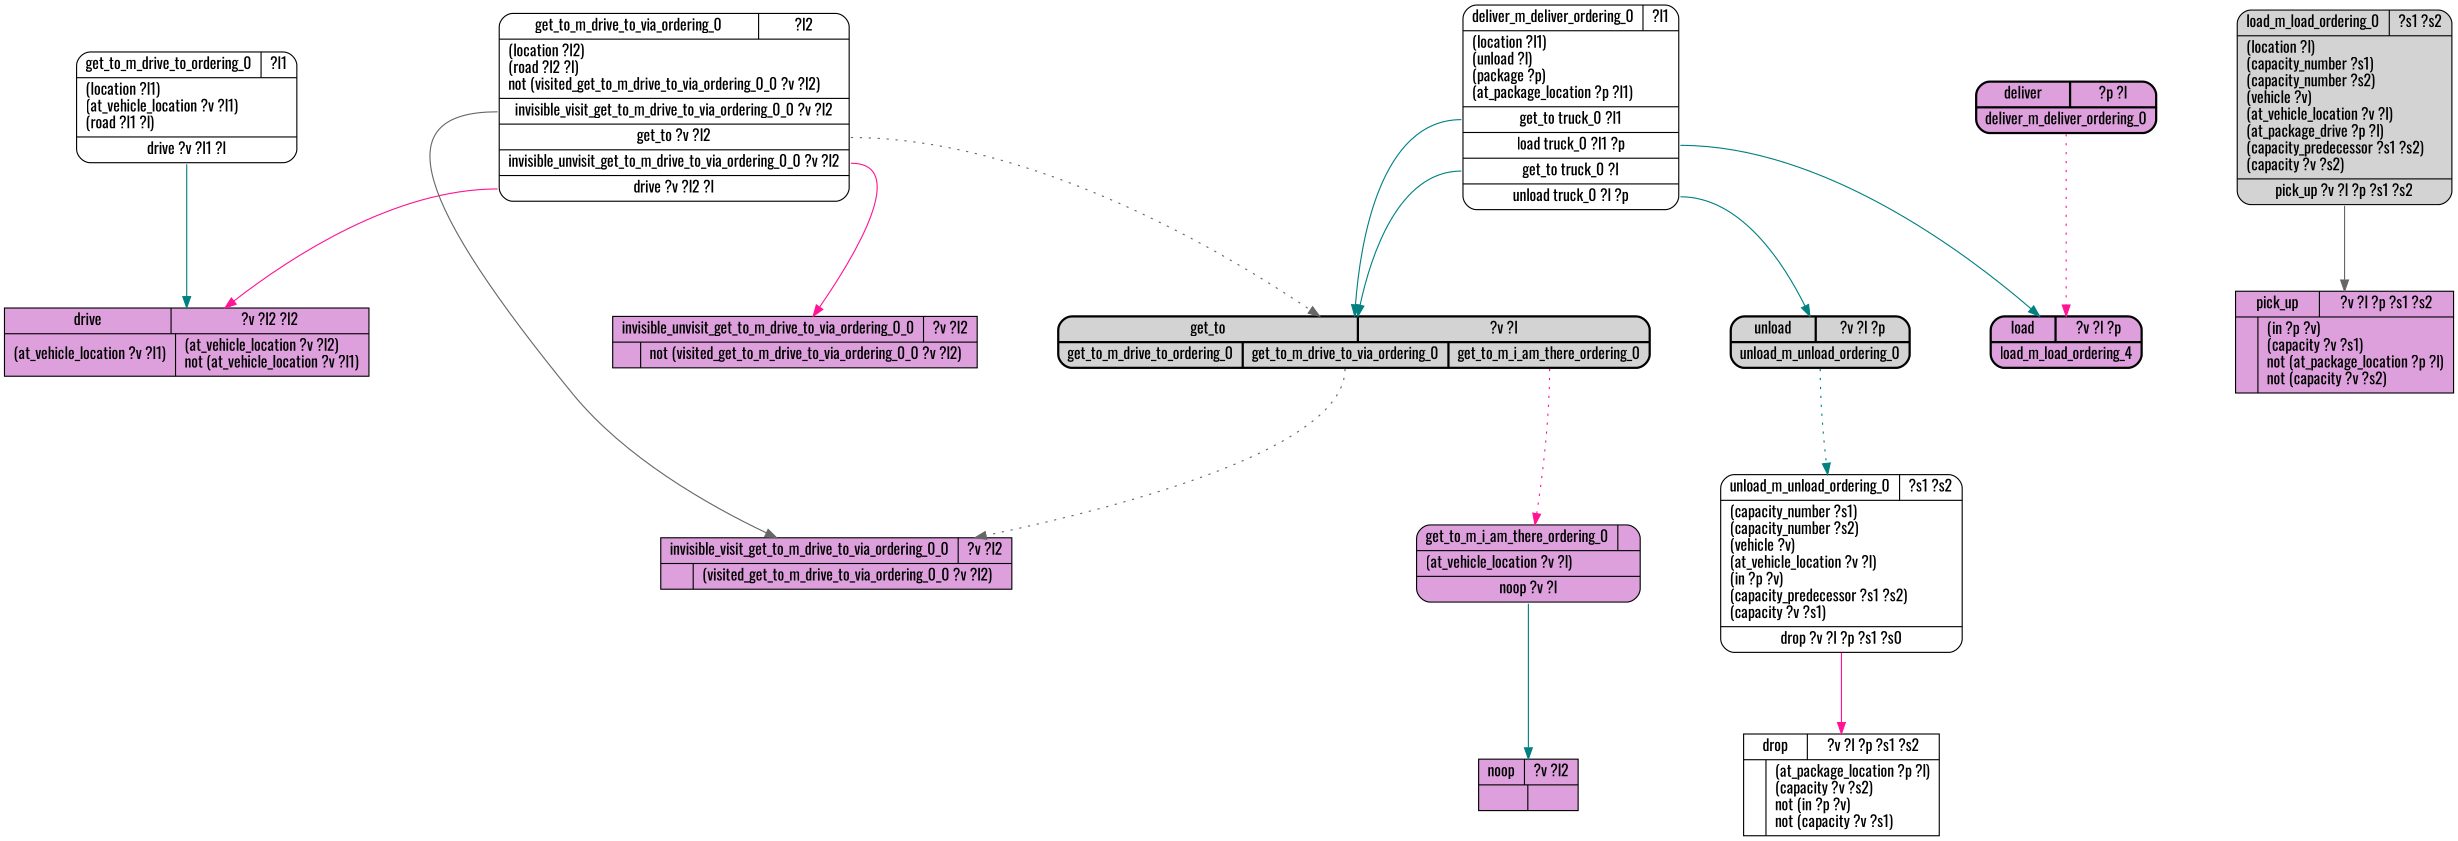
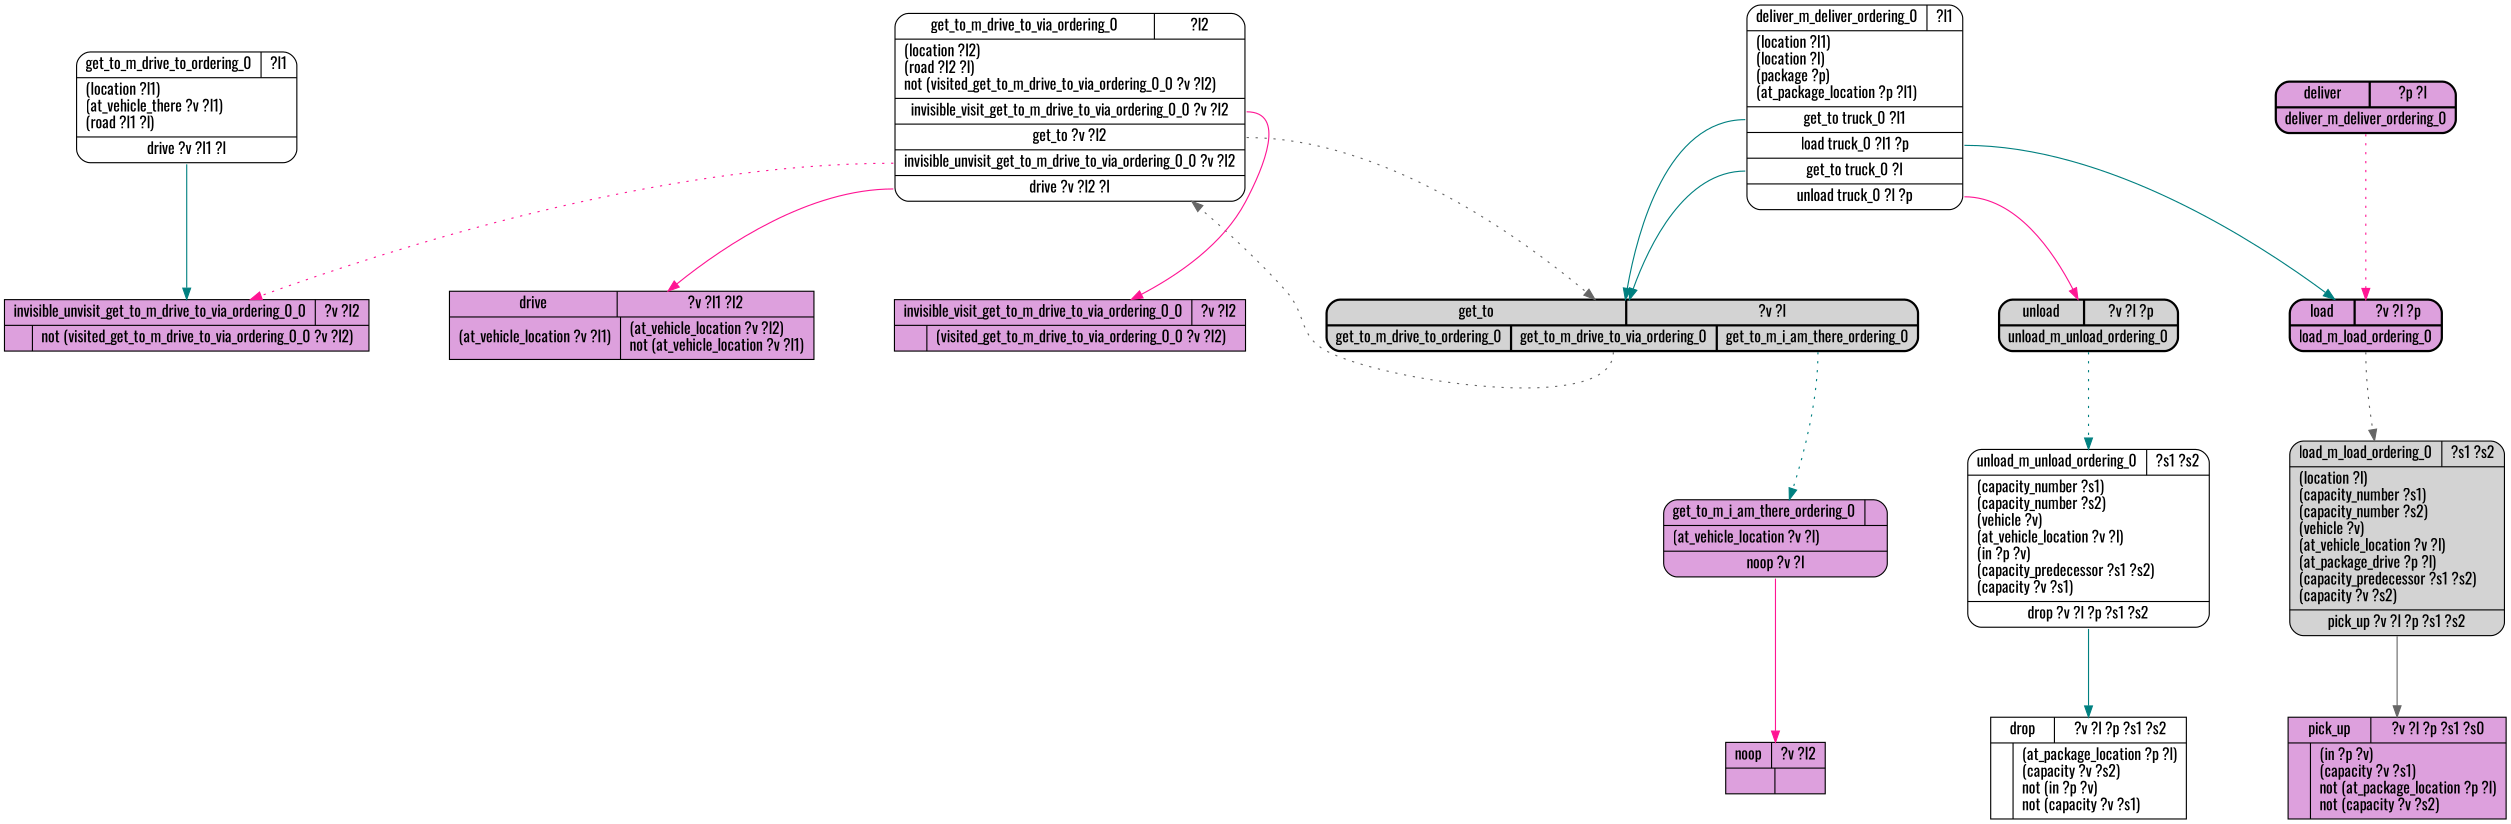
  digraph {
    fontname=Oswald
    nodesep=1
    ranksep=1
    node [fillcolor=plum fontname=Oswald shape=Mrecord style=filled]
    edge [color=deeppink fontname=Oswald tailport=0]
-   drive [label="{{\N|?v ?l2 ?l2}|{(at_vehicle_location ?v ?l1)\l|(at_vehicle_location ?v ?l2)\lnot (at_vehicle_location ?v ?l1)\l}}" shape=record]
+   drive [label="{{\N|?v ?l1 ?l2}|{(at_vehicle_location ?v ?l1)\l|(at_vehicle_location ?v ?l2)\lnot (at_vehicle_location ?v ?l1)\l}}" shape=record]
    noop [label="{{\N|?v ?l2}|{|}}" shape=record]
-   pick_up [label="{{\N|?v ?l ?p ?s1 ?s2}|{|(in ?p ?v)\l(capacity ?v ?s1)\lnot (at_package_location ?p ?l)\lnot (capacity ?v ?s2)\l}}" shape=record]
+   pick_up [label="{{\N|?v ?l ?p ?s1 ?s0}|{|(in ?p ?v)\l(capacity ?v ?s1)\lnot (at_package_location ?p ?l)\lnot (capacity ?v ?s2)\l}}" shape=record]
    drop [fillcolor=white label="{{\N|?v ?l ?p ?s1 ?s2}|{|(at_package_location ?p ?l)\l(capacity ?v ?s2)\lnot (in ?p ?v)\lnot (capacity ?v ?s1)\l}}" shape=record]
    invisible_visit_get_to_m_drive_to_via_ordering_0_0 [label="{{\N|?v ?l2}|{|(visited_get_to_m_drive_to_via_ordering_0_0 ?v ?l2)\l}}" shape=record]
    invisible_unvisit_get_to_m_drive_to_via_ordering_0_0 [label="{{\N|?v ?l2}|{|not (visited_get_to_m_drive_to_via_ordering_0_0 ?v ?l2)\l}}" shape=record]
    deliver [label="{{\N|?p ?l}|{<0>deliver_m_deliver_ordering_0}}" style="bold,filled"]
-   load [label="{{\N|?v ?l ?p}|{<0>load_m_load_ordering_4}}" style="bold,filled"]
-   deliver_m_deliver_ordering_0 [fillcolor=white label="{{\N|?l1}|(location ?l1)\l(unload ?l)\l(package ?p)\l(at_package_location ?p ?l1)\l|<0>get_to truck_0 ?l1|<1>load truck_0 ?l1 ?p|<2>get_to truck_0 ?l|<3>unload truck_0 ?l ?p}"]
+   load [label="{{\N|?v ?l ?p}|{<0>load_m_load_ordering_0}}" style="bold,filled"]
+   deliver_m_deliver_ordering_0 [fillcolor=white label="{{\N|?l1}|(location ?l1)\l(location ?l)\l(package ?p)\l(at_package_location ?p ?l1)\l|<0>get_to truck_0 ?l1|<1>load truck_0 ?l1 ?p|<2>get_to truck_0 ?l|<3>unload truck_0 ?l ?p}"]
    get_to [fillcolor=lightgrey label="{{\N|?v ?l}|{<0>get_to_m_drive_to_ordering_0|<1>get_to_m_drive_to_via_ordering_0|<2>get_to_m_i_am_there_ordering_0}}" style="bold,filled"]
    unload [fillcolor=lightgrey label="{{\N|?v ?l ?p}|{<0>unload_m_unload_ordering_0}}" style="bold,filled"]
    get_to_m_drive_to_via_ordering_0 [fillcolor=white label="{{\N|?l2}|(location ?l2)\l(road ?l2 ?l)\lnot (visited_get_to_m_drive_to_via_ordering_0_0 ?v ?l2)\l|<0>invisible_visit_get_to_m_drive_to_via_ordering_0_0 ?v ?l2|<1>get_to ?v ?l2|<2>invisible_unvisit_get_to_m_drive_to_via_ordering_0_0 ?v ?l2|<3>drive ?v ?l2 ?l}"]
    get_to_m_i_am_there_ordering_0 [label="{{\N|}|(at_vehicle_location ?v ?l)\l|<0>noop ?v ?l}"]
    load_m_load_ordering_0 [fillcolor=lightgrey label="{{\N|?s1 ?s2}|(location ?l)\l(capacity_number ?s1)\l(capacity_number ?s2)\l(vehicle ?v)\l(at_vehicle_location ?v ?l)\l(at_package_drive ?p ?l)\l(capacity_predecessor ?s1 ?s2)\l(capacity ?v ?s2)\l|<0>pick_up ?v ?l ?p ?s1 ?s2}"]
-   unload_m_unload_ordering_0 [fillcolor=white label="{{\N|?s1 ?s2}|(capacity_number ?s1)\l(capacity_number ?s2)\l(vehicle ?v)\l(at_vehicle_location ?v ?l)\l(in ?p ?v)\l(capacity_predecessor ?s1 ?s2)\l(capacity ?v ?s1)\l|<0>drop ?v ?l ?p ?s1 ?s0}"]
-   get_to_m_drive_to_ordering_0 [fillcolor=white label="{{\N|?l1}|(location ?l1)\l(at_vehicle_location ?v ?l1)\l(road ?l1 ?l)\l|<0>drive ?v ?l1 ?l}"]
+   unload_m_unload_ordering_0 [fillcolor=white label="{{\N|?s1 ?s2}|(capacity_number ?s1)\l(capacity_number ?s2)\l(vehicle ?v)\l(at_vehicle_location ?v ?l)\l(in ?p ?v)\l(capacity_predecessor ?s1 ?s2)\l(capacity ?v ?s1)\l|<0>drop ?v ?l ?p ?s1 ?s2}"]
+   get_to_m_drive_to_ordering_0 [fillcolor=white label="{{\N|?l1}|(location ?l1)\l(at_vehicle_there ?v ?l1)\l(road ?l1 ?l)\l|<0>drive ?v ?l1 ?l}"]
    deliver -> load [style=dotted]
+   load -> load_m_load_ordering_0 [color=gray40 style=dotted]
    deliver_m_deliver_ordering_0 -> load [color=teal tailport=1]
    deliver_m_deliver_ordering_0 -> get_to [color=teal]
    deliver_m_deliver_ordering_0 -> get_to [color=teal tailport=2]
-   deliver_m_deliver_ordering_0 -> unload [color=teal tailport=3]
-   get_to -> invisible_visit_get_to_m_drive_to_via_ordering_0_0 [color=gray40 style=dotted tailport=1]
-   get_to -> get_to_m_i_am_there_ordering_0 [style=dotted tailport=2]
+   deliver_m_deliver_ordering_0 -> unload [tailport=3]
+   get_to -> get_to_m_drive_to_via_ordering_0 [color=gray40 style=dotted tailport=1]
+   get_to -> get_to_m_i_am_there_ordering_0 [color=teal style=dotted tailport=2]
    unload -> unload_m_unload_ordering_0 [color=teal style=dotted]
    get_to_m_drive_to_via_ordering_0 -> drive [tailport=3]
-   get_to_m_drive_to_via_ordering_0 -> invisible_visit_get_to_m_drive_to_via_ordering_0_0 [color=gray40]
-   get_to_m_drive_to_via_ordering_0 -> invisible_unvisit_get_to_m_drive_to_via_ordering_0_0 [tailport=2]
+   get_to_m_drive_to_via_ordering_0 -> invisible_visit_get_to_m_drive_to_via_ordering_0_0
+   get_to_m_drive_to_via_ordering_0 -> invisible_unvisit_get_to_m_drive_to_via_ordering_0_0 [tailport=2 style=dotted]
    get_to_m_drive_to_via_ordering_0 -> get_to [color=gray40 style=dotted tailport=1]
-   get_to_m_i_am_there_ordering_0 -> noop [color=teal]
+   get_to_m_i_am_there_ordering_0 -> noop
    load_m_load_ordering_0 -> pick_up [color=gray40]
-   unload_m_unload_ordering_0 -> drop
-   get_to_m_drive_to_ordering_0 -> drive [color=teal]
+   unload_m_unload_ordering_0 -> drop [color=teal]
+   get_to_m_drive_to_ordering_0 -> invisible_unvisit_get_to_m_drive_to_via_ordering_0_0 [color=teal]
  }
